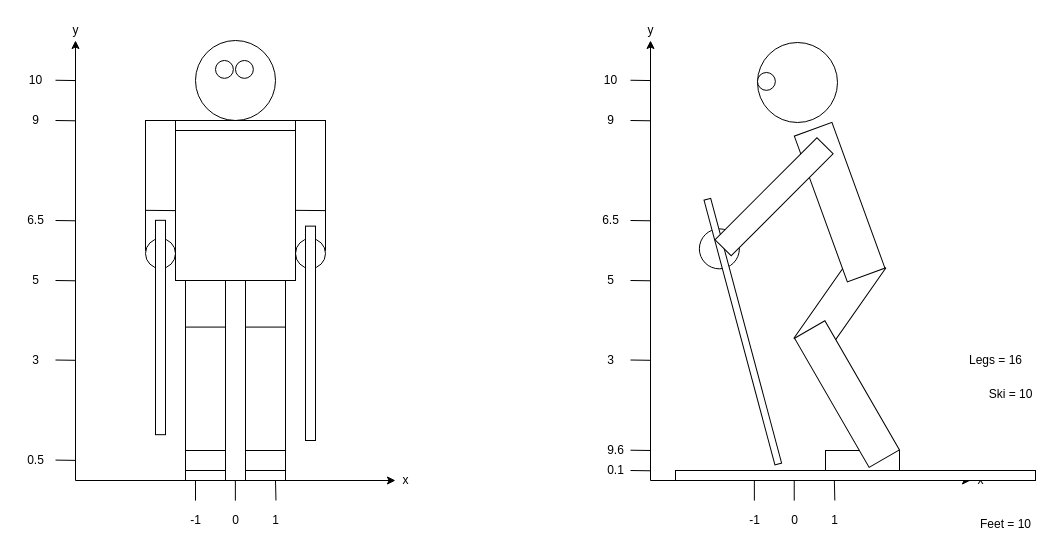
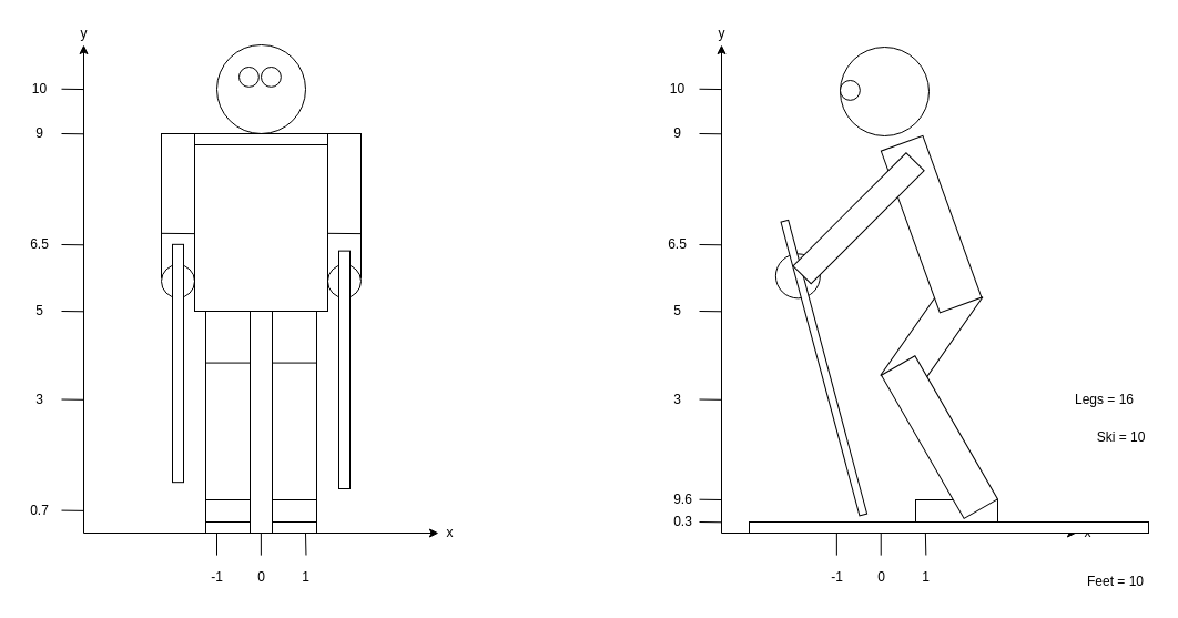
  <mxCell id="0" />
  <mxCell id="1" parent="0" />
  <mxCell id="2" value="" style="whiteSpace=wrap;html=1;" parent="1" vertex="1"><mxGeometry x="245" y="280" width="40" height="180" as="geometry" /></mxCell>
  <mxCell id="3" value="" style="endArrow=classic;html=1;" parent="1" edge="1"><mxGeometry width="50" height="50" relative="1" as="geometry"><mxPoint x="75" y="480" as="sourcePoint" /><mxPoint x="75" y="40" as="targetPoint" /></mxGeometry></mxCell>
  <mxCell id="4" value="" style="endArrow=classic;html=1;" parent="1" edge="1"><mxGeometry width="50" height="50" relative="1" as="geometry"><mxPoint x="75" y="480" as="sourcePoint" /><mxPoint x="395" y="480" as="targetPoint" /></mxGeometry></mxCell>
  <mxCell id="5" value="x" style="text;html=1;align=center;verticalAlign=middle;resizable=0;points=[];autosize=1;strokeColor=none;" parent="1" vertex="1"><mxGeometry x="395" y="470" width="20" height="20" as="geometry" /></mxCell>
  <mxCell id="6" value="y" style="text;html=1;align=center;verticalAlign=middle;resizable=0;points=[];autosize=1;strokeColor=none;" parent="1" vertex="1"><mxGeometry x="65" y="20" width="20" height="20" as="geometry" /></mxCell>
  <mxCell id="7" value="" style="ellipse;whiteSpace=wrap;html=1;aspect=fixed;" parent="1" vertex="1"><mxGeometry x="195" y="40" width="80" height="80" as="geometry" /></mxCell>
  <mxCell id="8" value="" style="whiteSpace=wrap;html=1;" parent="1" vertex="1"><mxGeometry x="185" y="280" width="40" height="180" as="geometry" /></mxCell>
  <mxCell id="9" value="" style="whiteSpace=wrap;html=1;" parent="1" vertex="1"><mxGeometry x="145" y="120" width="30" height="130" as="geometry" /></mxCell>
  <mxCell id="10" value="" style="endArrow=none;html=1;" parent="1" edge="1"><mxGeometry width="50" height="50" relative="1" as="geometry"><mxPoint x="185" y="326.58" as="sourcePoint" /><mxPoint x="225" y="326.58" as="targetPoint" /></mxGeometry></mxCell>
  <mxCell id="11" value="" style="whiteSpace=wrap;html=1;" parent="1" vertex="1"><mxGeometry x="175" y="120" width="120" height="160" as="geometry" /></mxCell>
  <mxCell id="12" value="" style="endArrow=none;html=1;" parent="1" edge="1"><mxGeometry width="50" height="50" relative="1" as="geometry"><mxPoint x="55" y="79.76" as="sourcePoint" /><mxPoint x="75" y="80.05" as="targetPoint" /><Array as="points" /></mxGeometry></mxCell>
  <mxCell id="13" value="10" style="text;html=1;align=center;verticalAlign=middle;resizable=0;points=[];autosize=1;strokeColor=none;" parent="1" vertex="1"><mxGeometry x="20" y="70" width="30" height="20" as="geometry" /></mxCell>
  <mxCell id="14" value="" style="endArrow=none;html=1;" parent="1" edge="1"><mxGeometry width="50" height="50" relative="1" as="geometry"><mxPoint x="55" y="120" as="sourcePoint" /><mxPoint x="75" y="120.29" as="targetPoint" /><Array as="points" /></mxGeometry></mxCell>
  <mxCell id="15" value="9" style="text;html=1;align=center;verticalAlign=middle;resizable=0;points=[];autosize=1;strokeColor=none;" parent="1" vertex="1"><mxGeometry x="25" y="110" width="20" height="20" as="geometry" /></mxCell>
  <mxCell id="16" value="" style="endArrow=none;html=1;" parent="1" edge="1"><mxGeometry width="50" height="50" relative="1" as="geometry"><mxPoint x="55" y="220" as="sourcePoint" /><mxPoint x="75" y="220.29" as="targetPoint" /><Array as="points" /></mxGeometry></mxCell>
  <mxCell id="17" value="" style="endArrow=none;html=1;" parent="1" edge="1"><mxGeometry width="50" height="50" relative="1" as="geometry"><mxPoint x="55" y="280" as="sourcePoint" /><mxPoint x="75" y="280.29" as="targetPoint" /><Array as="points" /></mxGeometry></mxCell>
  <mxCell id="18" value="" style="endArrow=none;html=1;" parent="1" edge="1"><mxGeometry width="50" height="50" relative="1" as="geometry"><mxPoint x="55" y="359.52" as="sourcePoint" /><mxPoint x="75" y="359.81" as="targetPoint" /><Array as="points" /></mxGeometry></mxCell>
  <mxCell id="19" value="" style="endArrow=none;html=1;" parent="1" edge="1"><mxGeometry width="50" height="50" relative="1" as="geometry"><mxPoint x="55" y="459.6" as="sourcePoint" /><mxPoint x="75" y="459.89" as="targetPoint" /><Array as="points" /></mxGeometry></mxCell>
  <mxCell id="20" value="" style="whiteSpace=wrap;html=1;" parent="1" vertex="1"><mxGeometry x="295" y="120" width="30" height="130" as="geometry" /></mxCell>
  <mxCell id="21" value="" style="endArrow=none;html=1;" parent="1" edge="1"><mxGeometry width="50" height="50" relative="1" as="geometry"><mxPoint x="145" y="209.83" as="sourcePoint" /><mxPoint x="175" y="210.12" as="targetPoint" /><Array as="points" /></mxGeometry></mxCell>
  <mxCell id="22" value="" style="endArrow=none;html=1;" parent="1" edge="1"><mxGeometry width="50" height="50" relative="1" as="geometry"><mxPoint x="295" y="209.83" as="sourcePoint" /><mxPoint x="325" y="210.12" as="targetPoint" /><Array as="points" /></mxGeometry></mxCell>
  <mxCell id="23" value="6.5" style="text;html=1;align=center;verticalAlign=middle;resizable=0;points=[];autosize=1;strokeColor=none;" parent="1" vertex="1"><mxGeometry x="20" y="210" width="30" height="20" as="geometry" /></mxCell>
  <mxCell id="24" value="5" style="text;html=1;align=center;verticalAlign=middle;resizable=0;points=[];autosize=1;strokeColor=none;" parent="1" vertex="1"><mxGeometry x="25" y="270" width="20" height="20" as="geometry" /></mxCell>
  <mxCell id="25" value="" style="endArrow=none;html=1;" parent="1" edge="1"><mxGeometry width="50" height="50" relative="1" as="geometry"><mxPoint x="245" y="326.58" as="sourcePoint" /><mxPoint x="285" y="326.58" as="targetPoint" /></mxGeometry></mxCell>
  <mxCell id="26" value="3" style="text;html=1;align=center;verticalAlign=middle;resizable=0;points=[];autosize=1;strokeColor=none;" parent="1" vertex="1"><mxGeometry x="25" y="350" width="20" height="20" as="geometry" /></mxCell>
- <mxCell id="27" value="0.5" style="text;html=1;align=center;verticalAlign=middle;resizable=0;points=[];autosize=1;strokeColor=none;" parent="1" vertex="1"><mxGeometry x="20" y="450" width="30" height="20" as="geometry" /></mxCell>
+ <mxCell id="27" value="0.7" style="text;html=1;align=center;verticalAlign=middle;resizable=0;points=[];autosize=1;strokeColor=none;" parent="1" vertex="1"><mxGeometry x="20" y="450" width="30" height="20" as="geometry" /></mxCell>
  <mxCell id="28" value="" style="whiteSpace=wrap;html=1;" parent="1" vertex="1"><mxGeometry x="185" y="450" width="40" height="20" as="geometry" /></mxCell>
  <mxCell id="29" value="" style="whiteSpace=wrap;html=1;" parent="1" vertex="1"><mxGeometry x="245" y="450" width="40" height="20" as="geometry" /></mxCell>
  <mxCell id="30" value="" style="endArrow=none;html=1;" parent="1" edge="1"><mxGeometry width="50" height="50" relative="1" as="geometry"><mxPoint x="234.86" y="500.11" as="sourcePoint" /><mxPoint x="234.86" y="480" as="targetPoint" /><Array as="points" /></mxGeometry></mxCell>
  <mxCell id="31" value="0" style="text;html=1;align=center;verticalAlign=middle;resizable=0;points=[];autosize=1;strokeColor=none;" parent="1" vertex="1"><mxGeometry x="225" y="510" width="20" height="20" as="geometry" /></mxCell>
  <mxCell id="32" value="" style="endArrow=none;html=1;" parent="1" edge="1"><mxGeometry width="50" height="50" relative="1" as="geometry"><mxPoint x="275.48" y="500" as="sourcePoint" /><mxPoint x="275" y="480" as="targetPoint" /><Array as="points" /></mxGeometry></mxCell>
  <mxCell id="33" value="1" style="text;html=1;align=center;verticalAlign=middle;resizable=0;points=[];autosize=1;strokeColor=none;" parent="1" vertex="1"><mxGeometry x="265" y="510" width="20" height="20" as="geometry" /></mxCell>
  <mxCell id="34" value="-1" style="text;html=1;align=center;verticalAlign=middle;resizable=0;points=[];autosize=1;strokeColor=none;" parent="1" vertex="1"><mxGeometry x="180" y="510" width="30" height="20" as="geometry" /></mxCell>
  <mxCell id="35" value="" style="endArrow=none;html=1;" parent="1" edge="1"><mxGeometry width="50" height="50" relative="1" as="geometry"><mxPoint x="195" y="500.11" as="sourcePoint" /><mxPoint x="195" y="480" as="targetPoint" /><Array as="points" /></mxGeometry></mxCell>
  <mxCell id="36" value="" style="whiteSpace=wrap;html=1;rotation=35;" parent="1" vertex="1"><mxGeometry x="821.85" y="247.64" width="35" height="110" as="geometry" /></mxCell>
  <mxCell id="37" value="" style="endArrow=classic;html=1;" parent="1" edge="1"><mxGeometry width="50" height="50" relative="1" as="geometry"><mxPoint x="650" y="480" as="sourcePoint" /><mxPoint x="650" y="40" as="targetPoint" /></mxGeometry></mxCell>
  <mxCell id="38" value="" style="endArrow=classic;html=1;" parent="1" edge="1"><mxGeometry width="50" height="50" relative="1" as="geometry"><mxPoint x="650" y="480" as="sourcePoint" /><mxPoint x="970" y="480" as="targetPoint" /></mxGeometry></mxCell>
  <mxCell id="39" value="x" style="text;html=1;align=center;verticalAlign=middle;resizable=0;points=[];autosize=1;strokeColor=none;" parent="1" vertex="1"><mxGeometry x="970" y="470" width="20" height="20" as="geometry" /></mxCell>
  <mxCell id="40" value="y" style="text;html=1;align=center;verticalAlign=middle;resizable=0;points=[];autosize=1;strokeColor=none;" parent="1" vertex="1"><mxGeometry x="640" y="20" width="20" height="20" as="geometry" /></mxCell>
  <mxCell id="41" value="" style="ellipse;whiteSpace=wrap;html=1;aspect=fixed;" parent="1" vertex="1"><mxGeometry x="757" y="42" width="80" height="80" as="geometry" /></mxCell>
  <mxCell id="42" value="" style="whiteSpace=wrap;html=1;rotation=-20;" parent="1" vertex="1"><mxGeometry x="819.14" y="124.15" width="40" height="155" as="geometry" /></mxCell>
  <mxCell id="43" value="" style="endArrow=none;html=1;" parent="1" edge="1"><mxGeometry width="50" height="50" relative="1" as="geometry"><mxPoint x="630" y="79.76" as="sourcePoint" /><mxPoint x="650" y="80.05" as="targetPoint" /><Array as="points" /></mxGeometry></mxCell>
  <mxCell id="44" value="10" style="text;html=1;align=center;verticalAlign=middle;resizable=0;points=[];autosize=1;strokeColor=none;" parent="1" vertex="1"><mxGeometry x="595" y="70" width="30" height="20" as="geometry" /></mxCell>
  <mxCell id="45" value="" style="endArrow=none;html=1;" parent="1" edge="1"><mxGeometry width="50" height="50" relative="1" as="geometry"><mxPoint x="630" y="120" as="sourcePoint" /><mxPoint x="650" y="120.29" as="targetPoint" /><Array as="points" /></mxGeometry></mxCell>
  <mxCell id="46" value="9" style="text;html=1;align=center;verticalAlign=middle;resizable=0;points=[];autosize=1;strokeColor=none;" parent="1" vertex="1"><mxGeometry x="600" y="110" width="20" height="20" as="geometry" /></mxCell>
  <mxCell id="47" value="" style="endArrow=none;html=1;" parent="1" edge="1"><mxGeometry width="50" height="50" relative="1" as="geometry"><mxPoint x="630" y="220" as="sourcePoint" /><mxPoint x="650" y="220.29" as="targetPoint" /><Array as="points" /></mxGeometry></mxCell>
  <mxCell id="48" value="" style="endArrow=none;html=1;" parent="1" edge="1"><mxGeometry width="50" height="50" relative="1" as="geometry"><mxPoint x="630" y="280" as="sourcePoint" /><mxPoint x="650" y="280.29" as="targetPoint" /><Array as="points" /></mxGeometry></mxCell>
  <mxCell id="49" value="" style="endArrow=none;html=1;" parent="1" edge="1"><mxGeometry width="50" height="50" relative="1" as="geometry"><mxPoint x="630" y="359.52" as="sourcePoint" /><mxPoint x="650" y="359.81" as="targetPoint" /><Array as="points" /></mxGeometry></mxCell>
  <mxCell id="50" value="" style="endArrow=none;html=1;" parent="1" edge="1"><mxGeometry width="50" height="50" relative="1" as="geometry"><mxPoint x="630" y="449.71" as="sourcePoint" /><mxPoint x="650" y="450" as="targetPoint" /><Array as="points" /></mxGeometry></mxCell>
  <mxCell id="51" value="6.5" style="text;html=1;align=center;verticalAlign=middle;resizable=0;points=[];autosize=1;strokeColor=none;" parent="1" vertex="1"><mxGeometry x="595" y="210" width="30" height="20" as="geometry" /></mxCell>
  <mxCell id="52" value="5" style="text;html=1;align=center;verticalAlign=middle;resizable=0;points=[];autosize=1;strokeColor=none;" parent="1" vertex="1"><mxGeometry x="600" y="270" width="20" height="20" as="geometry" /></mxCell>
  <mxCell id="53" value="3" style="text;html=1;align=center;verticalAlign=middle;resizable=0;points=[];autosize=1;strokeColor=none;" parent="1" vertex="1"><mxGeometry x="600" y="350" width="20" height="20" as="geometry" /></mxCell>
  <mxCell id="54" value="9.6" style="text;html=1;align=center;verticalAlign=middle;resizable=0;points=[];autosize=1;strokeColor=none;" parent="1" vertex="1"><mxGeometry x="600" y="440" width="30" height="20" as="geometry" /></mxCell>
  <mxCell id="55" value="" style="whiteSpace=wrap;html=1;" parent="1" vertex="1"><mxGeometry x="675" y="470" width="360" height="10" as="geometry" /></mxCell>
  <mxCell id="56" value="" style="whiteSpace=wrap;html=1;" parent="1" vertex="1"><mxGeometry x="825" y="450" width="74" height="20" as="geometry" /></mxCell>
  <mxCell id="57" value="" style="endArrow=none;html=1;" parent="1" edge="1"><mxGeometry width="50" height="50" relative="1" as="geometry"><mxPoint x="793.72" y="500.11" as="sourcePoint" /><mxPoint x="793.72" y="480" as="targetPoint" /><Array as="points" /></mxGeometry></mxCell>
  <mxCell id="58" value="0" style="text;html=1;align=center;verticalAlign=middle;resizable=0;points=[];autosize=1;strokeColor=none;" parent="1" vertex="1"><mxGeometry x="783.86" y="510" width="20" height="20" as="geometry" /></mxCell>
  <mxCell id="59" value="" style="endArrow=none;html=1;" parent="1" edge="1"><mxGeometry width="50" height="50" relative="1" as="geometry"><mxPoint x="834.34" y="500" as="sourcePoint" /><mxPoint x="833.86" y="480" as="targetPoint" /><Array as="points" /></mxGeometry></mxCell>
  <mxCell id="60" value="1" style="text;html=1;align=center;verticalAlign=middle;resizable=0;points=[];autosize=1;strokeColor=none;" parent="1" vertex="1"><mxGeometry x="823.86" y="510" width="20" height="20" as="geometry" /></mxCell>
  <mxCell id="61" value="-1" style="text;html=1;align=center;verticalAlign=middle;resizable=0;points=[];autosize=1;strokeColor=none;" parent="1" vertex="1"><mxGeometry x="738.86" y="510" width="30" height="20" as="geometry" /></mxCell>
  <mxCell id="62" value="" style="endArrow=none;html=1;" parent="1" edge="1"><mxGeometry width="50" height="50" relative="1" as="geometry"><mxPoint x="753.86" y="500.11" as="sourcePoint" /><mxPoint x="753.86" y="480" as="targetPoint" /><Array as="points" /></mxGeometry></mxCell>
  <mxCell id="63" value="" style="whiteSpace=wrap;html=1;rotation=-30;" parent="1" vertex="1"><mxGeometry x="829" y="319" width="35" height="149.13" as="geometry" /></mxCell>
  <mxCell id="64" value="" style="ellipse;whiteSpace=wrap;html=1;aspect=fixed;" parent="1" vertex="1"><mxGeometry x="698.86" y="228.33" width="40" height="40" as="geometry" /></mxCell>
  <mxCell id="65" value="" style="whiteSpace=wrap;html=1;rotation=-15;" parent="1" vertex="1"><mxGeometry x="738.86" y="194.13" width="6.92" height="274" as="geometry" /></mxCell>
  <mxCell id="66" value="" style="ellipse;whiteSpace=wrap;html=1;aspect=fixed;" parent="1" vertex="1"><mxGeometry x="295" y="238" width="30" height="30" as="geometry" /></mxCell>
  <mxCell id="67" value="" style="ellipse;whiteSpace=wrap;html=1;aspect=fixed;" parent="1" vertex="1"><mxGeometry x="145" y="238" width="30" height="30" as="geometry" /></mxCell>
  <mxCell id="68" value="" style="whiteSpace=wrap;html=1;" parent="1" vertex="1"><mxGeometry x="305" y="225.64" width="10" height="214.36" as="geometry" /></mxCell>
  <mxCell id="69" value="" style="whiteSpace=wrap;html=1;" parent="1" vertex="1"><mxGeometry x="155" y="219.82" width="10" height="214.36" as="geometry" /></mxCell>
  <mxCell id="70" value="" style="whiteSpace=wrap;html=1;" parent="1" vertex="1"><mxGeometry x="245" y="470" width="40" height="10" as="geometry" /></mxCell>
  <mxCell id="71" value="" style="whiteSpace=wrap;html=1;" parent="1" vertex="1"><mxGeometry x="185" y="470" width="40" height="10" as="geometry" /></mxCell>
  <mxCell id="72" value="" style="ellipse;whiteSpace=wrap;html=1;aspect=fixed;" parent="1" vertex="1"><mxGeometry x="215" y="60" width="17.85" height="17.85" as="geometry" /></mxCell>
  <mxCell id="73" value="" style="ellipse;whiteSpace=wrap;html=1;aspect=fixed;" parent="1" vertex="1"><mxGeometry x="235" y="60" width="17.85" height="17.85" as="geometry" /></mxCell>
  <mxCell id="74" value="" style="ellipse;whiteSpace=wrap;html=1;aspect=fixed;" parent="1" vertex="1"><mxGeometry x="757" y="72" width="17.85" height="17.85" as="geometry" /></mxCell>
  <mxCell id="75" value="" style="whiteSpace=wrap;html=1;" parent="1" vertex="1"><mxGeometry x="175" y="130" width="120" height="150" as="geometry" /></mxCell>
  <mxCell id="76" value="Legs = 16" style="text;html=1;align=center;verticalAlign=middle;resizable=0;points=[];autosize=1;strokeColor=none;" parent="1" vertex="1"><mxGeometry x="960" y="350" width="70" height="20" as="geometry" /></mxCell>
  <mxCell id="77" value="Feet = 10" style="text;html=1;align=center;verticalAlign=middle;resizable=0;points=[];autosize=1;strokeColor=none;" parent="1" vertex="1"><mxGeometry x="970" y="514.18" width="70" height="20" as="geometry" /></mxCell>
  <mxCell id="78" value="Ski = 10" style="text;html=1;align=center;verticalAlign=middle;resizable=0;points=[];autosize=1;strokeColor=none;" parent="1" vertex="1"><mxGeometry x="980" y="384.18" width="60" height="20" as="geometry" /></mxCell>
- <mxCell id="79" value="0.1" style="text;html=1;align=center;verticalAlign=middle;resizable=0;points=[];autosize=1;strokeColor=none;" parent="1" vertex="1"><mxGeometry x="600" y="460" width="30" height="20" as="geometry" /></mxCell>
+ <mxCell id="79" value="0.3" style="text;html=1;align=center;verticalAlign=middle;resizable=0;points=[];autosize=1;strokeColor=none;" parent="1" vertex="1"><mxGeometry x="600" y="460" width="30" height="20" as="geometry" /></mxCell>
  <mxCell id="80" value="" style="endArrow=none;html=1;" parent="1" edge="1"><mxGeometry width="50" height="50" relative="1" as="geometry"><mxPoint x="630" y="470" as="sourcePoint" /><mxPoint x="650" y="470.29" as="targetPoint" /><Array as="points" /></mxGeometry></mxCell>
  <mxCell id="81" value="" style="whiteSpace=wrap;html=1;rotation=45;" parent="1" vertex="1"><mxGeometry x="762.14" y="124.15" width="22.86" height="144.18" as="geometry" /></mxCell>
